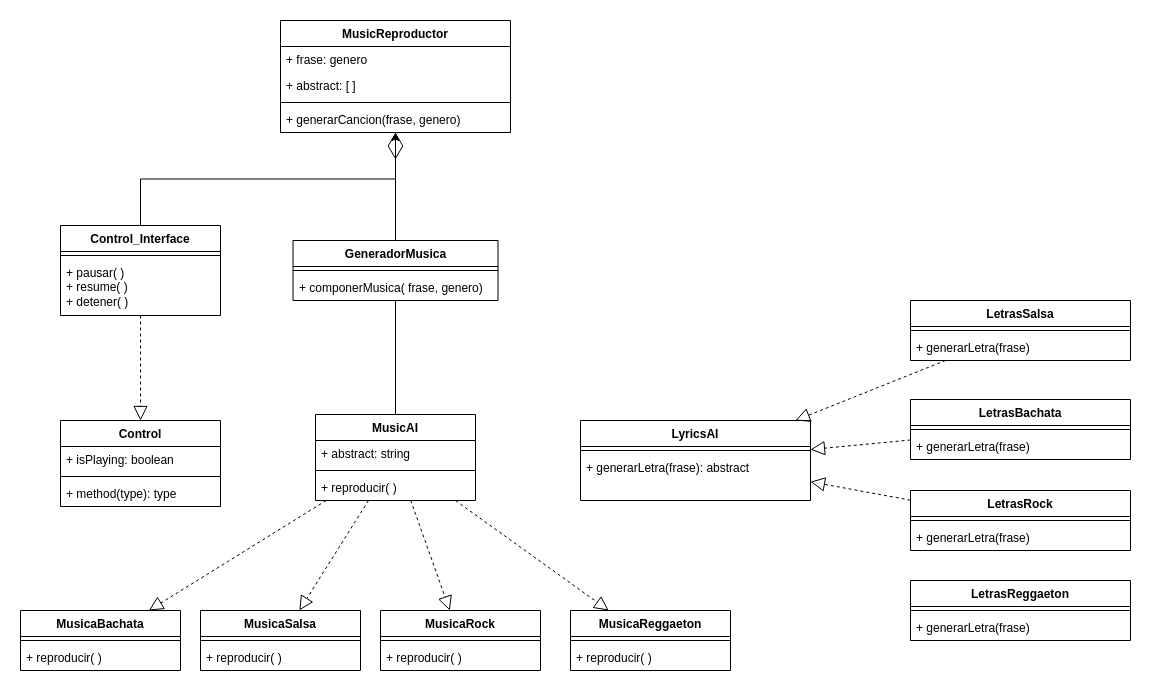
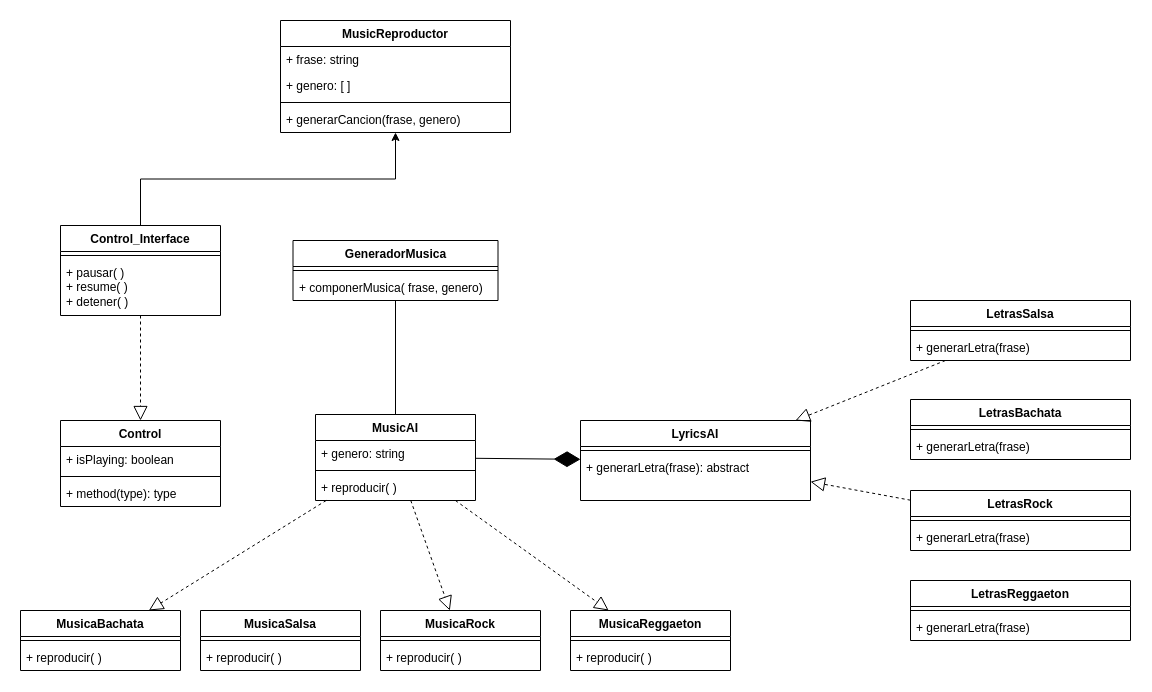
  <mxCell id="0" />
  <mxCell id="1" parent="0" />
  <mxCell id="2" value="MusicReproductor" style="swimlane;fontStyle=1;align=center;verticalAlign=top;childLayout=stackLayout;horizontal=1;startSize=26;horizontalStack=0;resizeParent=1;resizeParentMax=0;resizeLast=0;collapsible=1;marginBottom=0;whiteSpace=wrap;html=1;" vertex="1" parent="1"><mxGeometry x="280" y="20" width="230" height="112" as="geometry" /></mxCell>
- <mxCell id="3" value="+ frase: genero" style="text;strokeColor=none;fillColor=none;align=left;verticalAlign=top;spacingLeft=4;spacingRight=4;overflow=hidden;rotatable=0;points=[[0,0.5],[1,0.5]];portConstraint=eastwest;whiteSpace=wrap;html=1;" vertex="1" parent="2"><mxGeometry y="26" width="230" height="26" as="geometry" /></mxCell>
- <mxCell id="4" value="+ abstract: [ ]" style="text;strokeColor=none;fillColor=none;align=left;verticalAlign=top;spacingLeft=4;spacingRight=4;overflow=hidden;rotatable=0;points=[[0,0.5],[1,0.5]];portConstraint=eastwest;whiteSpace=wrap;html=1;" vertex="1" parent="2"><mxGeometry y="52" width="230" height="26" as="geometry" /></mxCell>
+ <mxCell id="3" value="+ frase: string" style="text;strokeColor=none;fillColor=none;align=left;verticalAlign=top;spacingLeft=4;spacingRight=4;overflow=hidden;rotatable=0;points=[[0,0.5],[1,0.5]];portConstraint=eastwest;whiteSpace=wrap;html=1;" vertex="1" parent="2"><mxGeometry y="26" width="230" height="26" as="geometry" /></mxCell>
+ <mxCell id="4" value="+ genero: [ ]" style="text;strokeColor=none;fillColor=none;align=left;verticalAlign=top;spacingLeft=4;spacingRight=4;overflow=hidden;rotatable=0;points=[[0,0.5],[1,0.5]];portConstraint=eastwest;whiteSpace=wrap;html=1;" vertex="1" parent="2"><mxGeometry y="52" width="230" height="26" as="geometry" /></mxCell>
  <mxCell id="5" value="" style="line;strokeWidth=1;fillColor=none;align=left;verticalAlign=middle;spacingTop=-1;spacingLeft=3;spacingRight=3;rotatable=0;labelPosition=right;points=[];portConstraint=eastwest;strokeColor=inherit;" vertex="1" parent="2"><mxGeometry y="78" width="230" height="8" as="geometry" /></mxCell>
  <mxCell id="6" value="+ generarCancion(frase, genero)" style="text;strokeColor=none;fillColor=none;align=left;verticalAlign=top;spacingLeft=4;spacingRight=4;overflow=hidden;rotatable=0;points=[[0,0.5],[1,0.5]];portConstraint=eastwest;whiteSpace=wrap;html=1;" vertex="1" parent="2"><mxGeometry y="86" width="230" height="26" as="geometry" /></mxCell>
  <mxCell id="7" value="LyricsAI" style="swimlane;fontStyle=1;align=center;verticalAlign=top;childLayout=stackLayout;horizontal=1;startSize=26;horizontalStack=0;resizeParent=1;resizeParentMax=0;resizeLast=0;collapsible=1;marginBottom=0;whiteSpace=wrap;html=1;" vertex="1" parent="1"><mxGeometry x="580" y="420" width="230" height="80" as="geometry" /></mxCell>
  <mxCell id="8" value="" style="line;strokeWidth=1;fillColor=none;align=left;verticalAlign=middle;spacingTop=-1;spacingLeft=3;spacingRight=3;rotatable=0;labelPosition=right;points=[];portConstraint=eastwest;strokeColor=inherit;" vertex="1" parent="7"><mxGeometry y="26" width="230" height="8" as="geometry" /></mxCell>
  <mxCell id="9" value="+ generarLetra(frase): abstract" style="text;strokeColor=none;fillColor=none;align=left;verticalAlign=top;spacingLeft=4;spacingRight=4;overflow=hidden;rotatable=0;points=[[0,0.5],[1,0.5]];portConstraint=eastwest;whiteSpace=wrap;html=1;" vertex="1" parent="7"><mxGeometry y="34" width="230" height="46" as="geometry" /></mxCell>
  <mxCell id="10" value="LetrasRock" style="swimlane;fontStyle=1;align=center;verticalAlign=top;childLayout=stackLayout;horizontal=1;startSize=26;horizontalStack=0;resizeParent=1;resizeParentMax=0;resizeLast=0;collapsible=1;marginBottom=0;whiteSpace=wrap;html=1;" vertex="1" parent="1"><mxGeometry x="910" y="490" width="220" height="60" as="geometry" /></mxCell>
  <mxCell id="11" value="" style="line;strokeWidth=1;fillColor=none;align=left;verticalAlign=middle;spacingTop=-1;spacingLeft=3;spacingRight=3;rotatable=0;labelPosition=right;points=[];portConstraint=eastwest;strokeColor=inherit;" vertex="1" parent="10"><mxGeometry y="26" width="220" height="8" as="geometry" /></mxCell>
  <mxCell id="12" value="+&amp;nbsp;generarLetra(frase)" style="text;strokeColor=none;fillColor=none;align=left;verticalAlign=top;spacingLeft=4;spacingRight=4;overflow=hidden;rotatable=0;points=[[0,0.5],[1,0.5]];portConstraint=eastwest;whiteSpace=wrap;html=1;" vertex="1" parent="10"><mxGeometry y="34" width="220" height="26" as="geometry" /></mxCell>
  <mxCell id="13" value="LetrasBachata" style="swimlane;fontStyle=1;align=center;verticalAlign=top;childLayout=stackLayout;horizontal=1;startSize=26;horizontalStack=0;resizeParent=1;resizeParentMax=0;resizeLast=0;collapsible=1;marginBottom=0;whiteSpace=wrap;html=1;" vertex="1" parent="1"><mxGeometry x="910" y="399" width="220" height="60" as="geometry" /></mxCell>
  <mxCell id="14" value="" style="line;strokeWidth=1;fillColor=none;align=left;verticalAlign=middle;spacingTop=-1;spacingLeft=3;spacingRight=3;rotatable=0;labelPosition=right;points=[];portConstraint=eastwest;strokeColor=inherit;" vertex="1" parent="13"><mxGeometry y="26" width="220" height="8" as="geometry" /></mxCell>
  <mxCell id="15" value="+&amp;nbsp;generarLetra(frase)" style="text;strokeColor=none;fillColor=none;align=left;verticalAlign=top;spacingLeft=4;spacingRight=4;overflow=hidden;rotatable=0;points=[[0,0.5],[1,0.5]];portConstraint=eastwest;whiteSpace=wrap;html=1;" vertex="1" parent="13"><mxGeometry y="34" width="220" height="26" as="geometry" /></mxCell>
  <mxCell id="16" value="LetrasReggaeton" style="swimlane;fontStyle=1;align=center;verticalAlign=top;childLayout=stackLayout;horizontal=1;startSize=26;horizontalStack=0;resizeParent=1;resizeParentMax=0;resizeLast=0;collapsible=1;marginBottom=0;whiteSpace=wrap;html=1;" vertex="1" parent="1"><mxGeometry x="910" y="580" width="220" height="60" as="geometry" /></mxCell>
  <mxCell id="17" value="" style="line;strokeWidth=1;fillColor=none;align=left;verticalAlign=middle;spacingTop=-1;spacingLeft=3;spacingRight=3;rotatable=0;labelPosition=right;points=[];portConstraint=eastwest;strokeColor=inherit;" vertex="1" parent="16"><mxGeometry y="26" width="220" height="8" as="geometry" /></mxCell>
  <mxCell id="18" value="+&amp;nbsp;generarLetra(frase)" style="text;strokeColor=none;fillColor=none;align=left;verticalAlign=top;spacingLeft=4;spacingRight=4;overflow=hidden;rotatable=0;points=[[0,0.5],[1,0.5]];portConstraint=eastwest;whiteSpace=wrap;html=1;" vertex="1" parent="16"><mxGeometry y="34" width="220" height="26" as="geometry" /></mxCell>
  <mxCell id="19" value="LetrasSalsa" style="swimlane;fontStyle=1;align=center;verticalAlign=top;childLayout=stackLayout;horizontal=1;startSize=26;horizontalStack=0;resizeParent=1;resizeParentMax=0;resizeLast=0;collapsible=1;marginBottom=0;whiteSpace=wrap;html=1;" vertex="1" parent="1"><mxGeometry x="910" y="300" width="220" height="60" as="geometry" /></mxCell>
  <mxCell id="20" value="" style="line;strokeWidth=1;fillColor=none;align=left;verticalAlign=middle;spacingTop=-1;spacingLeft=3;spacingRight=3;rotatable=0;labelPosition=right;points=[];portConstraint=eastwest;strokeColor=inherit;" vertex="1" parent="19"><mxGeometry y="26" width="220" height="8" as="geometry" /></mxCell>
  <mxCell id="21" value="+&amp;nbsp;generarLetra(frase)" style="text;strokeColor=none;fillColor=none;align=left;verticalAlign=top;spacingLeft=4;spacingRight=4;overflow=hidden;rotatable=0;points=[[0,0.5],[1,0.5]];portConstraint=eastwest;whiteSpace=wrap;html=1;" vertex="1" parent="19"><mxGeometry y="34" width="220" height="26" as="geometry" /></mxCell>
  <mxCell id="22" value="" style="endArrow=block;dashed=1;endFill=0;endSize=12;html=1;rounded=0;" edge="1" parent="1" source="19" target="7"><mxGeometry width="160" relative="1" as="geometry"><mxPoint x="690" y="530" as="sourcePoint" /><mxPoint x="850" y="530" as="targetPoint" /></mxGeometry></mxCell>
- <mxCell id="23" value="" style="endArrow=block;dashed=1;endFill=0;endSize=12;html=1;rounded=0;" edge="1" parent="1" source="13" target="7"><mxGeometry width="160" relative="1" as="geometry"><mxPoint x="955" y="370" as="sourcePoint" /><mxPoint x="805" y="430" as="targetPoint" /></mxGeometry></mxCell>
  <mxCell id="24" value="" style="endArrow=block;dashed=1;endFill=0;endSize=12;html=1;rounded=0;" edge="1" parent="1" source="10" target="7"><mxGeometry width="160" relative="1" as="geometry"><mxPoint x="920" y="449" as="sourcePoint" /><mxPoint x="820" y="459" as="targetPoint" /></mxGeometry></mxCell>
+ <mxCell id="25" value="" style="endArrow=diamondThin;endFill=1;endSize=24;html=1;rounded=0;" edge="1" parent="1" source="26" target="7"><mxGeometry width="160" relative="1" as="geometry"><mxPoint x="410" y="459.44" as="sourcePoint" /><mxPoint x="570" y="459.44" as="targetPoint" /></mxGeometry></mxCell>
  <mxCell id="26" value="MusicAI" style="swimlane;fontStyle=1;align=center;verticalAlign=top;childLayout=stackLayout;horizontal=1;startSize=26;horizontalStack=0;resizeParent=1;resizeParentMax=0;resizeLast=0;collapsible=1;marginBottom=0;whiteSpace=wrap;html=1;" vertex="1" parent="1"><mxGeometry x="315" y="414" width="160" height="86" as="geometry" /></mxCell>
- <mxCell id="27" value="+ abstract: string" style="text;strokeColor=none;fillColor=none;align=left;verticalAlign=top;spacingLeft=4;spacingRight=4;overflow=hidden;rotatable=0;points=[[0,0.5],[1,0.5]];portConstraint=eastwest;whiteSpace=wrap;html=1;" vertex="1" parent="26"><mxGeometry y="26" width="160" height="26" as="geometry" /></mxCell>
+ <mxCell id="27" value="+ genero: string" style="text;strokeColor=none;fillColor=none;align=left;verticalAlign=top;spacingLeft=4;spacingRight=4;overflow=hidden;rotatable=0;points=[[0,0.5],[1,0.5]];portConstraint=eastwest;whiteSpace=wrap;html=1;" vertex="1" parent="26"><mxGeometry y="26" width="160" height="26" as="geometry" /></mxCell>
  <mxCell id="28" value="" style="line;strokeWidth=1;fillColor=none;align=left;verticalAlign=middle;spacingTop=-1;spacingLeft=3;spacingRight=3;rotatable=0;labelPosition=right;points=[];portConstraint=eastwest;strokeColor=inherit;" vertex="1" parent="26"><mxGeometry y="52" width="160" height="8" as="geometry" /></mxCell>
  <mxCell id="29" value="+ reproducir( )" style="text;strokeColor=none;fillColor=none;align=left;verticalAlign=top;spacingLeft=4;spacingRight=4;overflow=hidden;rotatable=0;points=[[0,0.5],[1,0.5]];portConstraint=eastwest;whiteSpace=wrap;html=1;" vertex="1" parent="26"><mxGeometry y="60" width="160" height="26" as="geometry" /></mxCell>
  <mxCell id="30" style="edgeStyle=orthogonalEdgeStyle;rounded=0;orthogonalLoop=1;jettySize=auto;html=1;exitX=0.5;exitY=0;exitDx=0;exitDy=0;" edge="1" parent="1" source="31" target="2"><mxGeometry relative="1" as="geometry" /></mxCell>
  <mxCell id="31" value="Control_Interface" style="swimlane;fontStyle=1;align=center;verticalAlign=top;childLayout=stackLayout;horizontal=1;startSize=26;horizontalStack=0;resizeParent=1;resizeParentMax=0;resizeLast=0;collapsible=1;marginBottom=0;whiteSpace=wrap;html=1;" vertex="1" parent="1"><mxGeometry x="60" y="225" width="160" height="90" as="geometry" /></mxCell>
  <mxCell id="32" value="" style="line;strokeWidth=1;fillColor=none;align=left;verticalAlign=middle;spacingTop=-1;spacingLeft=3;spacingRight=3;rotatable=0;labelPosition=right;points=[];portConstraint=eastwest;strokeColor=inherit;" vertex="1" parent="31"><mxGeometry y="26" width="160" height="8" as="geometry" /></mxCell>
  <mxCell id="33" value="&lt;div&gt;+ pausar( )&lt;/div&gt;&lt;div&gt;+ resume( )&lt;/div&gt;&lt;div&gt;+ detener( )&lt;br&gt;&lt;/div&gt;" style="text;strokeColor=none;fillColor=none;align=left;verticalAlign=top;spacingLeft=4;spacingRight=4;overflow=hidden;rotatable=0;points=[[0,0.5],[1,0.5]];portConstraint=eastwest;whiteSpace=wrap;html=1;" vertex="1" parent="31"><mxGeometry y="34" width="160" height="56" as="geometry" /></mxCell>
  <mxCell id="34" value="Control" style="swimlane;fontStyle=1;align=center;verticalAlign=top;childLayout=stackLayout;horizontal=1;startSize=26;horizontalStack=0;resizeParent=1;resizeParentMax=0;resizeLast=0;collapsible=1;marginBottom=0;whiteSpace=wrap;html=1;" vertex="1" parent="1"><mxGeometry x="60" y="420" width="160" height="86" as="geometry" /></mxCell>
  <mxCell id="35" value="+ isPlaying: boolean" style="text;strokeColor=none;fillColor=none;align=left;verticalAlign=top;spacingLeft=4;spacingRight=4;overflow=hidden;rotatable=0;points=[[0,0.5],[1,0.5]];portConstraint=eastwest;whiteSpace=wrap;html=1;" vertex="1" parent="34"><mxGeometry y="26" width="160" height="26" as="geometry" /></mxCell>
  <mxCell id="36" value="" style="line;strokeWidth=1;fillColor=none;align=left;verticalAlign=middle;spacingTop=-1;spacingLeft=3;spacingRight=3;rotatable=0;labelPosition=right;points=[];portConstraint=eastwest;strokeColor=inherit;" vertex="1" parent="34"><mxGeometry y="52" width="160" height="8" as="geometry" /></mxCell>
  <mxCell id="37" value="+ method(type): type" style="text;strokeColor=none;fillColor=none;align=left;verticalAlign=top;spacingLeft=4;spacingRight=4;overflow=hidden;rotatable=0;points=[[0,0.5],[1,0.5]];portConstraint=eastwest;whiteSpace=wrap;html=1;" vertex="1" parent="34"><mxGeometry y="60" width="160" height="26" as="geometry" /></mxCell>
  <mxCell id="38" value="" style="endArrow=block;dashed=1;endFill=0;endSize=12;html=1;rounded=0;" edge="1" parent="1" source="31" target="34"><mxGeometry width="160" relative="1" as="geometry"><mxPoint x="340" y="330" as="sourcePoint" /><mxPoint x="500" y="330" as="targetPoint" /></mxGeometry></mxCell>
  <mxCell id="39" value="GeneradorMusica" style="swimlane;fontStyle=1;align=center;verticalAlign=top;childLayout=stackLayout;horizontal=1;startSize=26;horizontalStack=0;resizeParent=1;resizeParentMax=0;resizeLast=0;collapsible=1;marginBottom=0;whiteSpace=wrap;html=1;" vertex="1" parent="1"><mxGeometry x="292.5" y="240" width="205" height="60" as="geometry" /></mxCell>
  <mxCell id="40" value="" style="line;strokeWidth=1;fillColor=none;align=left;verticalAlign=middle;spacingTop=-1;spacingLeft=3;spacingRight=3;rotatable=0;labelPosition=right;points=[];portConstraint=eastwest;strokeColor=inherit;" vertex="1" parent="39"><mxGeometry y="26" width="205" height="8" as="geometry" /></mxCell>
  <mxCell id="41" value="+ componerMusica( frase, genero)" style="text;strokeColor=none;fillColor=none;align=left;verticalAlign=top;spacingLeft=4;spacingRight=4;overflow=hidden;rotatable=0;points=[[0,0.5],[1,0.5]];portConstraint=eastwest;whiteSpace=wrap;html=1;" vertex="1" parent="39"><mxGeometry y="34" width="205" height="26" as="geometry" /></mxCell>
- <mxCell id="42" value="" style="endArrow=diamondThin;endFill=0;endSize=24;html=1;rounded=0;" edge="1" parent="1" source="39" target="2"><mxGeometry width="160" relative="1" as="geometry"><mxPoint x="490" y="330" as="sourcePoint" /><mxPoint x="650" y="330" as="targetPoint" /></mxGeometry></mxCell>
  <mxCell id="43" value="MusicaSalsa" style="swimlane;fontStyle=1;align=center;verticalAlign=top;childLayout=stackLayout;horizontal=1;startSize=26;horizontalStack=0;resizeParent=1;resizeParentMax=0;resizeLast=0;collapsible=1;marginBottom=0;whiteSpace=wrap;html=1;" vertex="1" parent="1"><mxGeometry x="200" y="610" width="160" height="60" as="geometry" /></mxCell>
  <mxCell id="44" value="" style="line;strokeWidth=1;fillColor=none;align=left;verticalAlign=middle;spacingTop=-1;spacingLeft=3;spacingRight=3;rotatable=0;labelPosition=right;points=[];portConstraint=eastwest;strokeColor=inherit;" vertex="1" parent="43"><mxGeometry y="26" width="160" height="8" as="geometry" /></mxCell>
  <mxCell id="45" value="+ reproducir( )" style="text;strokeColor=none;fillColor=none;align=left;verticalAlign=top;spacingLeft=4;spacingRight=4;overflow=hidden;rotatable=0;points=[[0,0.5],[1,0.5]];portConstraint=eastwest;whiteSpace=wrap;html=1;" vertex="1" parent="43"><mxGeometry y="34" width="160" height="26" as="geometry" /></mxCell>
  <mxCell id="46" value="MusicaRock" style="swimlane;fontStyle=1;align=center;verticalAlign=top;childLayout=stackLayout;horizontal=1;startSize=26;horizontalStack=0;resizeParent=1;resizeParentMax=0;resizeLast=0;collapsible=1;marginBottom=0;whiteSpace=wrap;html=1;" vertex="1" parent="1"><mxGeometry x="380" y="610" width="160" height="60" as="geometry" /></mxCell>
  <mxCell id="47" value="" style="line;strokeWidth=1;fillColor=none;align=left;verticalAlign=middle;spacingTop=-1;spacingLeft=3;spacingRight=3;rotatable=0;labelPosition=right;points=[];portConstraint=eastwest;strokeColor=inherit;" vertex="1" parent="46"><mxGeometry y="26" width="160" height="8" as="geometry" /></mxCell>
  <mxCell id="48" value="+ reproducir( )" style="text;strokeColor=none;fillColor=none;align=left;verticalAlign=top;spacingLeft=4;spacingRight=4;overflow=hidden;rotatable=0;points=[[0,0.5],[1,0.5]];portConstraint=eastwest;whiteSpace=wrap;html=1;" vertex="1" parent="46"><mxGeometry y="34" width="160" height="26" as="geometry" /></mxCell>
  <mxCell id="49" value="MusicaBachata" style="swimlane;fontStyle=1;align=center;verticalAlign=top;childLayout=stackLayout;horizontal=1;startSize=26;horizontalStack=0;resizeParent=1;resizeParentMax=0;resizeLast=0;collapsible=1;marginBottom=0;whiteSpace=wrap;html=1;" vertex="1" parent="1"><mxGeometry x="20" y="610" width="160" height="60" as="geometry" /></mxCell>
  <mxCell id="50" value="" style="line;strokeWidth=1;fillColor=none;align=left;verticalAlign=middle;spacingTop=-1;spacingLeft=3;spacingRight=3;rotatable=0;labelPosition=right;points=[];portConstraint=eastwest;strokeColor=inherit;" vertex="1" parent="49"><mxGeometry y="26" width="160" height="8" as="geometry" /></mxCell>
  <mxCell id="51" value="+ reproducir( )" style="text;strokeColor=none;fillColor=none;align=left;verticalAlign=top;spacingLeft=4;spacingRight=4;overflow=hidden;rotatable=0;points=[[0,0.5],[1,0.5]];portConstraint=eastwest;whiteSpace=wrap;html=1;" vertex="1" parent="49"><mxGeometry y="34" width="160" height="26" as="geometry" /></mxCell>
  <mxCell id="52" value="MusicaReggaeton" style="swimlane;fontStyle=1;align=center;verticalAlign=top;childLayout=stackLayout;horizontal=1;startSize=26;horizontalStack=0;resizeParent=1;resizeParentMax=0;resizeLast=0;collapsible=1;marginBottom=0;whiteSpace=wrap;html=1;" vertex="1" parent="1"><mxGeometry x="570" y="610" width="160" height="60" as="geometry" /></mxCell>
  <mxCell id="53" value="" style="line;strokeWidth=1;fillColor=none;align=left;verticalAlign=middle;spacingTop=-1;spacingLeft=3;spacingRight=3;rotatable=0;labelPosition=right;points=[];portConstraint=eastwest;strokeColor=inherit;" vertex="1" parent="52"><mxGeometry y="26" width="160" height="8" as="geometry" /></mxCell>
  <mxCell id="54" value="+ reproducir( )" style="text;strokeColor=none;fillColor=none;align=left;verticalAlign=top;spacingLeft=4;spacingRight=4;overflow=hidden;rotatable=0;points=[[0,0.5],[1,0.5]];portConstraint=eastwest;whiteSpace=wrap;html=1;" vertex="1" parent="52"><mxGeometry y="34" width="160" height="26" as="geometry" /></mxCell>
  <mxCell id="55" value="" style="endArrow=block;dashed=1;endFill=0;endSize=12;html=1;rounded=0;" edge="1" parent="1" source="26" target="49"><mxGeometry width="160" relative="1" as="geometry"><mxPoint x="240" y="550" as="sourcePoint" /><mxPoint x="400" y="550" as="targetPoint" /></mxGeometry></mxCell>
- <mxCell id="56" value="" style="endArrow=block;dashed=1;endFill=0;endSize=12;html=1;rounded=0;" edge="1" parent="1" source="26" target="43"><mxGeometry width="160" relative="1" as="geometry"><mxPoint x="336" y="510" as="sourcePoint" /><mxPoint x="158" y="620" as="targetPoint" /></mxGeometry></mxCell>
  <mxCell id="57" value="" style="endArrow=block;dashed=1;endFill=0;endSize=12;html=1;rounded=0;" edge="1" parent="1" source="26" target="46"><mxGeometry width="160" relative="1" as="geometry"><mxPoint x="378" y="510" as="sourcePoint" /><mxPoint x="309" y="620" as="targetPoint" /></mxGeometry></mxCell>
  <mxCell id="58" value="" style="endArrow=block;dashed=1;endFill=0;endSize=12;html=1;rounded=0;" edge="1" parent="1" source="26" target="52"><mxGeometry width="160" relative="1" as="geometry"><mxPoint x="420" y="510" as="sourcePoint" /><mxPoint x="459" y="620" as="targetPoint" /></mxGeometry></mxCell>
  <mxCell id="59" value="" style="endArrow=none;html=1;edgeStyle=orthogonalEdgeStyle;rounded=0;" edge="1" parent="1" source="39" target="26"><mxGeometry relative="1" as="geometry"><mxPoint x="450" y="350" as="sourcePoint" /><mxPoint x="610" y="350" as="targetPoint" /></mxGeometry></mxCell>
